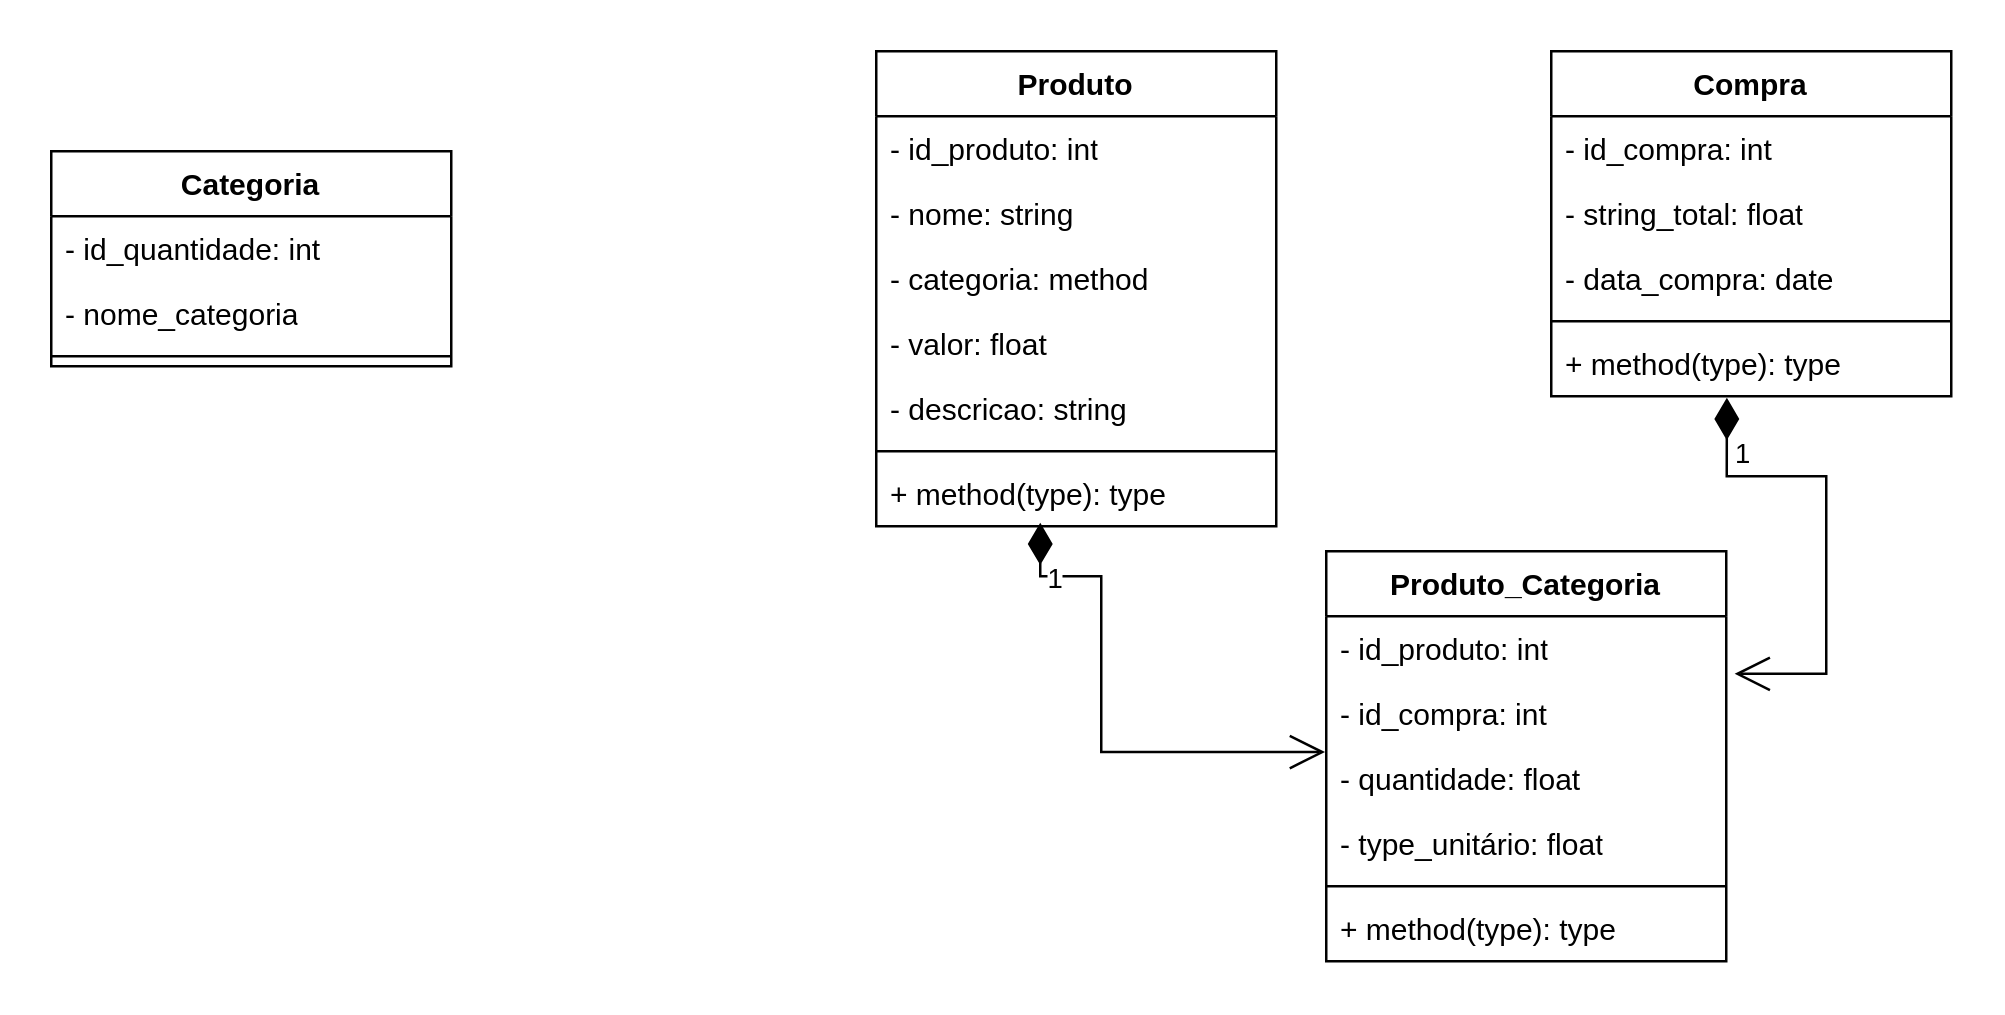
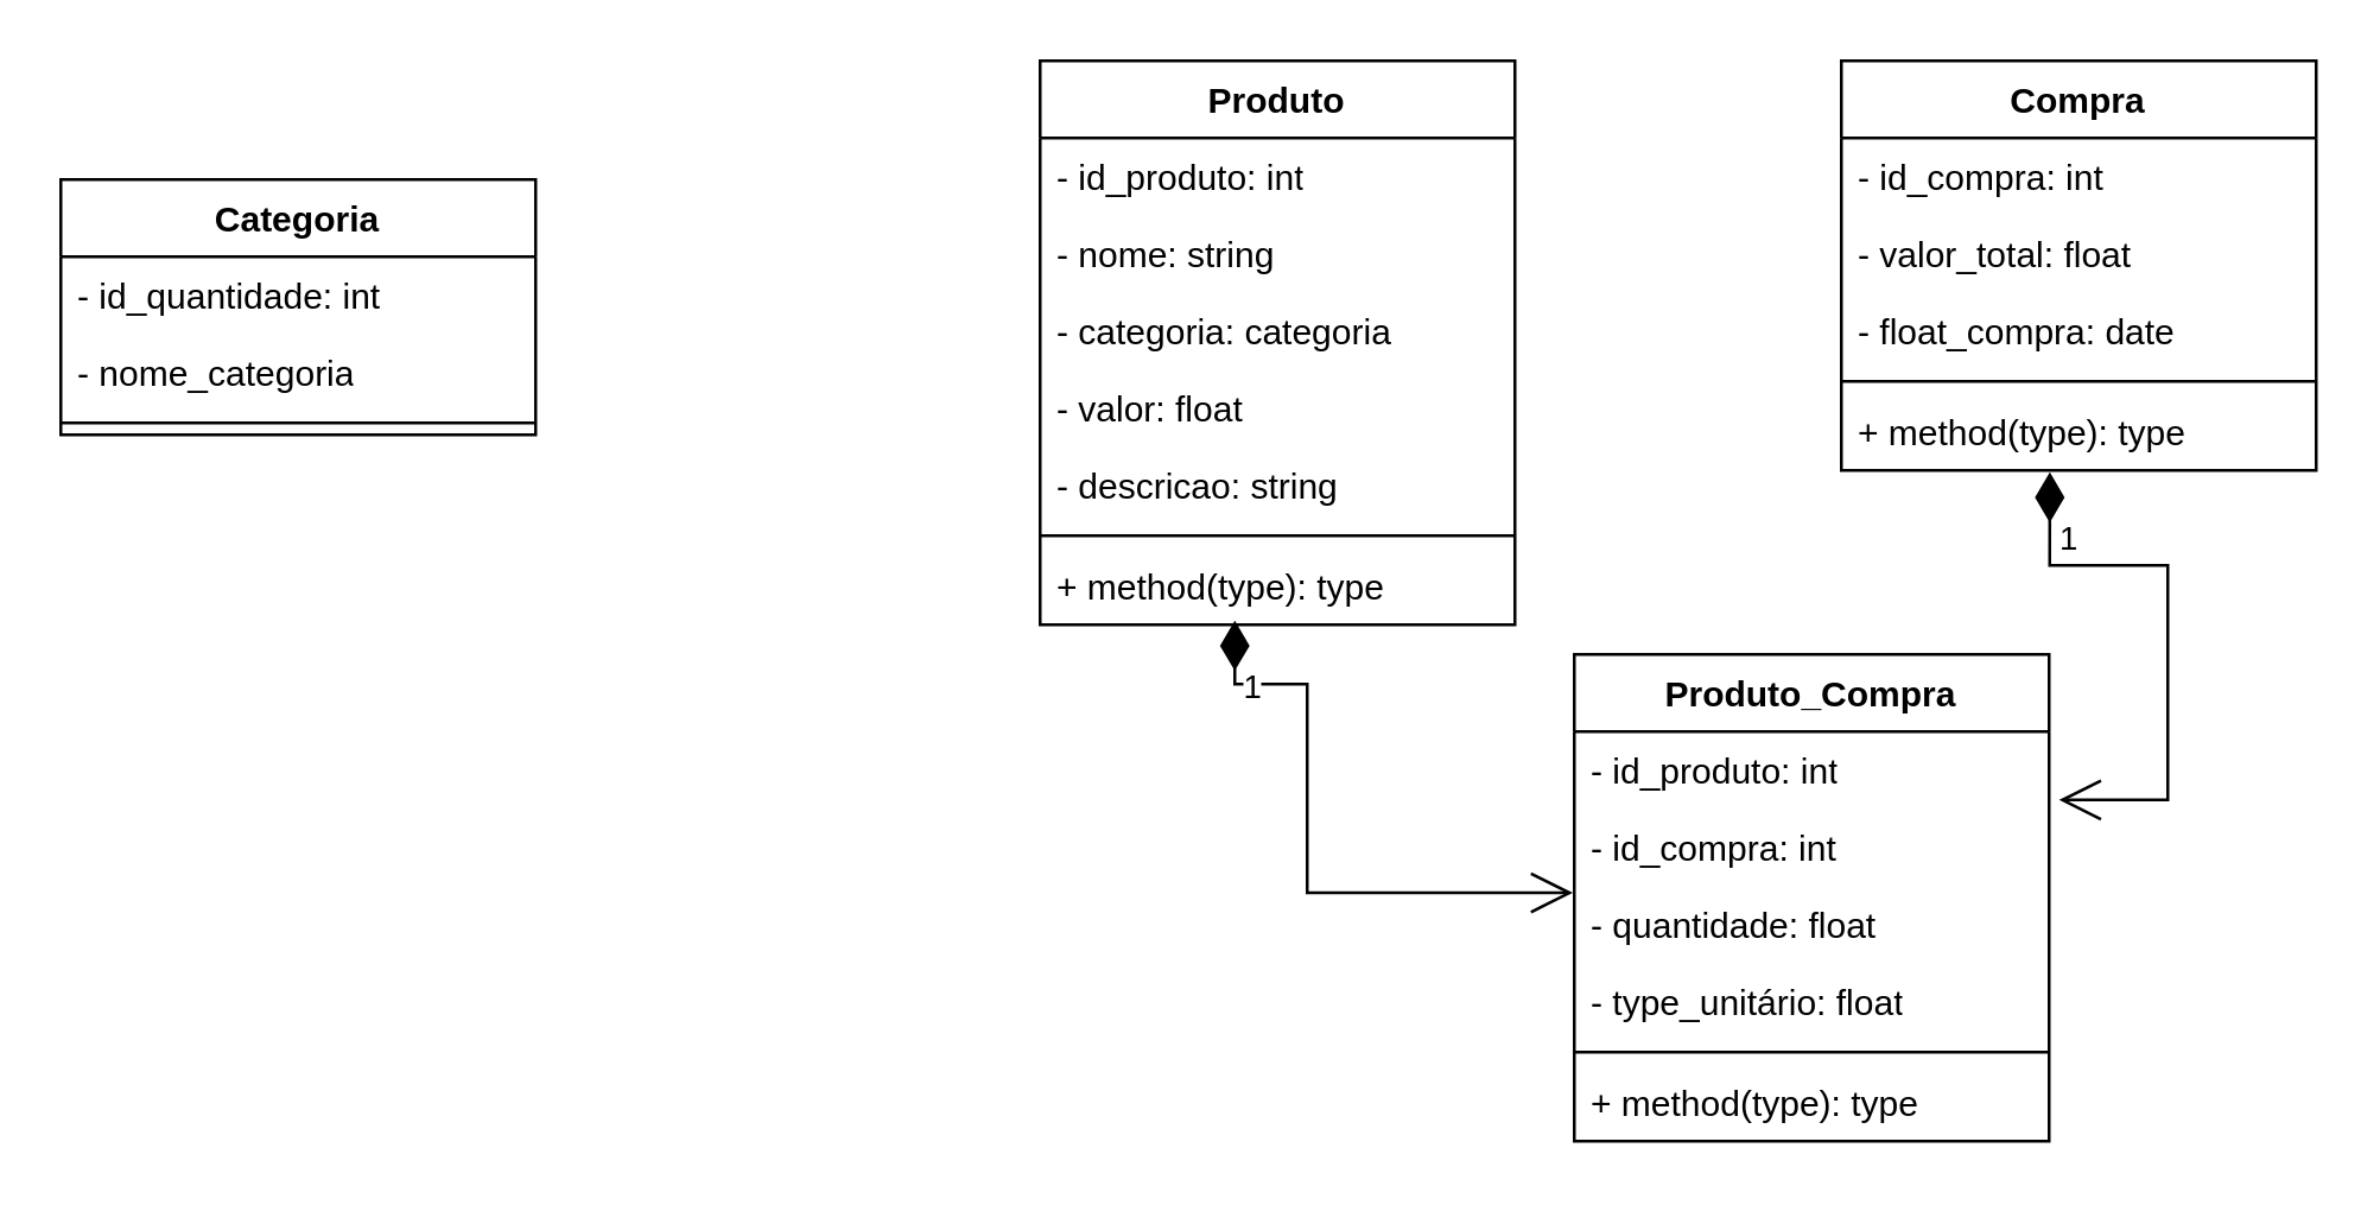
  <mxCell id="0" />
  <mxCell id="1" parent="0" />
  <mxCell id="2" value="Produto" style="swimlane;fontStyle=1;align=center;verticalAlign=top;childLayout=stackLayout;horizontal=1;startSize=26;horizontalStack=0;resizeParent=1;resizeParentMax=0;resizeLast=0;collapsible=1;marginBottom=0;whiteSpace=wrap;html=1;" vertex="1" parent="1"><mxGeometry x="350" y="20" width="160" height="190" as="geometry"><mxRectangle x="330" y="100" width="80" height="30" as="alternateBounds" /></mxGeometry></mxCell>
  <mxCell id="3" value="- id_produto: int" style="text;strokeColor=none;fillColor=none;align=left;verticalAlign=top;spacingLeft=4;spacingRight=4;overflow=hidden;rotatable=0;points=[[0,0.5],[1,0.5]];portConstraint=eastwest;whiteSpace=wrap;html=1;" vertex="1" parent="2"><mxGeometry y="26" width="160" height="26" as="geometry" /></mxCell>
  <mxCell id="4" value="- nome: string" style="text;strokeColor=none;fillColor=none;align=left;verticalAlign=top;spacingLeft=4;spacingRight=4;overflow=hidden;rotatable=0;points=[[0,0.5],[1,0.5]];portConstraint=eastwest;whiteSpace=wrap;html=1;" vertex="1" parent="2"><mxGeometry y="52" width="160" height="26" as="geometry" /></mxCell>
- <mxCell id="5" value="- categoria: method" style="text;strokeColor=none;fillColor=none;align=left;verticalAlign=top;spacingLeft=4;spacingRight=4;overflow=hidden;rotatable=0;points=[[0,0.5],[1,0.5]];portConstraint=eastwest;whiteSpace=wrap;html=1;" vertex="1" parent="2"><mxGeometry y="78" width="160" height="26" as="geometry" /></mxCell>
+ <mxCell id="5" value="- categoria: categoria" style="text;strokeColor=none;fillColor=none;align=left;verticalAlign=top;spacingLeft=4;spacingRight=4;overflow=hidden;rotatable=0;points=[[0,0.5],[1,0.5]];portConstraint=eastwest;whiteSpace=wrap;html=1;" vertex="1" parent="2"><mxGeometry y="78" width="160" height="26" as="geometry" /></mxCell>
  <mxCell id="6" value="- valor: float" style="text;strokeColor=none;fillColor=none;align=left;verticalAlign=top;spacingLeft=4;spacingRight=4;overflow=hidden;rotatable=0;points=[[0,0.5],[1,0.5]];portConstraint=eastwest;whiteSpace=wrap;html=1;" vertex="1" parent="2"><mxGeometry y="104" width="160" height="26" as="geometry" /></mxCell>
  <mxCell id="7" value="- descricao: string" style="text;strokeColor=none;fillColor=none;align=left;verticalAlign=top;spacingLeft=4;spacingRight=4;overflow=hidden;rotatable=0;points=[[0,0.5],[1,0.5]];portConstraint=eastwest;whiteSpace=wrap;html=1;" vertex="1" parent="2"><mxGeometry y="130" width="160" height="26" as="geometry" /></mxCell>
  <mxCell id="8" value="" style="line;strokeWidth=1;fillColor=none;align=left;verticalAlign=middle;spacingTop=-1;spacingLeft=3;spacingRight=3;rotatable=0;labelPosition=right;points=[];portConstraint=eastwest;strokeColor=inherit;" vertex="1" parent="2"><mxGeometry y="156" width="160" height="8" as="geometry" /></mxCell>
  <mxCell id="9" value="+ method(type): type" style="text;strokeColor=none;fillColor=none;align=left;verticalAlign=top;spacingLeft=4;spacingRight=4;overflow=hidden;rotatable=0;points=[[0,0.5],[1,0.5]];portConstraint=eastwest;whiteSpace=wrap;html=1;" vertex="1" parent="2"><mxGeometry y="164" width="160" height="26" as="geometry" /></mxCell>
  <mxCell id="10" value="Compra" style="swimlane;fontStyle=1;align=center;verticalAlign=top;childLayout=stackLayout;horizontal=1;startSize=26;horizontalStack=0;resizeParent=1;resizeParentMax=0;resizeLast=0;collapsible=1;marginBottom=0;whiteSpace=wrap;html=1;" vertex="1" parent="1"><mxGeometry x="620" y="20" width="160" height="138" as="geometry" /></mxCell>
  <mxCell id="11" value="- id_compra: int" style="text;strokeColor=none;fillColor=none;align=left;verticalAlign=top;spacingLeft=4;spacingRight=4;overflow=hidden;rotatable=0;points=[[0,0.5],[1,0.5]];portConstraint=eastwest;whiteSpace=wrap;html=1;" vertex="1" parent="10"><mxGeometry y="26" width="160" height="26" as="geometry" /></mxCell>
- <mxCell id="12" value="- string_total: float" style="text;strokeColor=none;fillColor=none;align=left;verticalAlign=top;spacingLeft=4;spacingRight=4;overflow=hidden;rotatable=0;points=[[0,0.5],[1,0.5]];portConstraint=eastwest;whiteSpace=wrap;html=1;" vertex="1" parent="10"><mxGeometry y="52" width="160" height="26" as="geometry" /></mxCell>
- <mxCell id="13" value="- data_compra: date" style="text;strokeColor=none;fillColor=none;align=left;verticalAlign=top;spacingLeft=4;spacingRight=4;overflow=hidden;rotatable=0;points=[[0,0.5],[1,0.5]];portConstraint=eastwest;whiteSpace=wrap;html=1;" vertex="1" parent="10"><mxGeometry y="78" width="160" height="26" as="geometry" /></mxCell>
+ <mxCell id="12" value="- valor_total: float" style="text;strokeColor=none;fillColor=none;align=left;verticalAlign=top;spacingLeft=4;spacingRight=4;overflow=hidden;rotatable=0;points=[[0,0.5],[1,0.5]];portConstraint=eastwest;whiteSpace=wrap;html=1;" vertex="1" parent="10"><mxGeometry y="52" width="160" height="26" as="geometry" /></mxCell>
+ <mxCell id="13" value="- float_compra: date" style="text;strokeColor=none;fillColor=none;align=left;verticalAlign=top;spacingLeft=4;spacingRight=4;overflow=hidden;rotatable=0;points=[[0,0.5],[1,0.5]];portConstraint=eastwest;whiteSpace=wrap;html=1;" vertex="1" parent="10"><mxGeometry y="78" width="160" height="26" as="geometry" /></mxCell>
  <mxCell id="14" value="" style="line;strokeWidth=1;fillColor=none;align=left;verticalAlign=middle;spacingTop=-1;spacingLeft=3;spacingRight=3;rotatable=0;labelPosition=right;points=[];portConstraint=eastwest;strokeColor=inherit;" vertex="1" parent="10"><mxGeometry y="104" width="160" height="8" as="geometry" /></mxCell>
  <mxCell id="15" value="+ method(type): type" style="text;strokeColor=none;fillColor=none;align=left;verticalAlign=top;spacingLeft=4;spacingRight=4;overflow=hidden;rotatable=0;points=[[0,0.5],[1,0.5]];portConstraint=eastwest;whiteSpace=wrap;html=1;" vertex="1" parent="10"><mxGeometry y="112" width="160" height="26" as="geometry" /></mxCell>
- <mxCell id="16" value="Produto_Categoria" style="swimlane;fontStyle=1;align=center;verticalAlign=top;childLayout=stackLayout;horizontal=1;startSize=26;horizontalStack=0;resizeParent=1;resizeParentMax=0;resizeLast=0;collapsible=1;marginBottom=0;whiteSpace=wrap;html=1;" vertex="1" parent="1"><mxGeometry x="530" y="220" width="160" height="164" as="geometry" /></mxCell>
+ <mxCell id="16" value="Produto_Compra" style="swimlane;fontStyle=1;align=center;verticalAlign=top;childLayout=stackLayout;horizontal=1;startSize=26;horizontalStack=0;resizeParent=1;resizeParentMax=0;resizeLast=0;collapsible=1;marginBottom=0;whiteSpace=wrap;html=1;" vertex="1" parent="1"><mxGeometry x="530" y="220" width="160" height="164" as="geometry" /></mxCell>
  <mxCell id="17" value="- id_produto: int" style="text;strokeColor=none;fillColor=none;align=left;verticalAlign=top;spacingLeft=4;spacingRight=4;overflow=hidden;rotatable=0;points=[[0,0.5],[1,0.5]];portConstraint=eastwest;whiteSpace=wrap;html=1;" vertex="1" parent="16"><mxGeometry y="26" width="160" height="26" as="geometry" /></mxCell>
  <mxCell id="18" value="- id_compra: int" style="text;strokeColor=none;fillColor=none;align=left;verticalAlign=top;spacingLeft=4;spacingRight=4;overflow=hidden;rotatable=0;points=[[0,0.5],[1,0.5]];portConstraint=eastwest;whiteSpace=wrap;html=1;" vertex="1" parent="16"><mxGeometry y="52" width="160" height="26" as="geometry" /></mxCell>
  <mxCell id="19" value="- quantidade: float" style="text;strokeColor=none;fillColor=none;align=left;verticalAlign=top;spacingLeft=4;spacingRight=4;overflow=hidden;rotatable=0;points=[[0,0.5],[1,0.5]];portConstraint=eastwest;whiteSpace=wrap;html=1;" vertex="1" parent="16"><mxGeometry y="78" width="160" height="26" as="geometry" /></mxCell>
  <mxCell id="20" value="- type_unitário: float" style="text;strokeColor=none;fillColor=none;align=left;verticalAlign=top;spacingLeft=4;spacingRight=4;overflow=hidden;rotatable=0;points=[[0,0.5],[1,0.5]];portConstraint=eastwest;whiteSpace=wrap;html=1;" vertex="1" parent="16"><mxGeometry y="104" width="160" height="26" as="geometry" /></mxCell>
  <mxCell id="21" value="" style="line;strokeWidth=1;fillColor=none;align=left;verticalAlign=middle;spacingTop=-1;spacingLeft=3;spacingRight=3;rotatable=0;labelPosition=right;points=[];portConstraint=eastwest;strokeColor=inherit;" vertex="1" parent="16"><mxGeometry y="130" width="160" height="8" as="geometry" /></mxCell>
  <mxCell id="22" value="+ method(type): type" style="text;strokeColor=none;fillColor=none;align=left;verticalAlign=top;spacingLeft=4;spacingRight=4;overflow=hidden;rotatable=0;points=[[0,0.5],[1,0.5]];portConstraint=eastwest;whiteSpace=wrap;html=1;" vertex="1" parent="16"><mxGeometry y="138" width="160" height="26" as="geometry" /></mxCell>
  <mxCell id="23" value="Categoria" style="swimlane;fontStyle=1;align=center;verticalAlign=top;childLayout=stackLayout;horizontal=1;startSize=26;horizontalStack=0;resizeParent=1;resizeParentMax=0;resizeLast=0;collapsible=1;marginBottom=0;whiteSpace=wrap;html=1;" vertex="1" parent="1"><mxGeometry x="20" y="60" width="160" height="86" as="geometry" /></mxCell>
  <mxCell id="24" value="- id_quantidade: int" style="text;strokeColor=none;fillColor=none;align=left;verticalAlign=top;spacingLeft=4;spacingRight=4;overflow=hidden;rotatable=0;points=[[0,0.5],[1,0.5]];portConstraint=eastwest;whiteSpace=wrap;html=1;" vertex="1" parent="23"><mxGeometry y="26" width="160" height="26" as="geometry" /></mxCell>
  <mxCell id="25" value="- nome_categoria" style="text;strokeColor=none;fillColor=none;align=left;verticalAlign=top;spacingLeft=4;spacingRight=4;overflow=hidden;rotatable=0;points=[[0,0.5],[1,0.5]];portConstraint=eastwest;whiteSpace=wrap;html=1;" vertex="1" parent="23"><mxGeometry y="52" width="160" height="26" as="geometry" /></mxCell>
  <mxCell id="26" value="" style="line;strokeWidth=1;fillColor=none;align=left;verticalAlign=middle;spacingTop=-1;spacingLeft=3;spacingRight=3;rotatable=0;labelPosition=right;points=[];portConstraint=eastwest;strokeColor=inherit;" vertex="1" parent="23"><mxGeometry y="78" width="160" height="8" as="geometry" /></mxCell>
  <mxCell id="27" value="1" style="endArrow=open;html=1;endSize=12;startArrow=diamondThin;startSize=14;startFill=1;edgeStyle=orthogonalEdgeStyle;align=left;verticalAlign=bottom;rounded=0;entryX=-0.003;entryY=0.089;entryDx=0;entryDy=0;entryPerimeter=0;exitX=0.41;exitY=0.945;exitDx=0;exitDy=0;exitPerimeter=0;" edge="1" parent="1" source="9" target="19"><mxGeometry x="-0.777" y="-10" relative="1" as="geometry"><mxPoint x="416" y="210" as="sourcePoint" /><mxPoint x="530" y="300" as="targetPoint" /><Array as="points"><mxPoint x="416" y="230" /><mxPoint x="440" y="230" /><mxPoint x="440" y="300" /></Array><mxPoint as="offset" /></mxGeometry></mxCell>
  <mxCell id="28" value="1" style="endArrow=open;html=1;endSize=12;startArrow=diamondThin;startSize=14;startFill=1;edgeStyle=orthogonalEdgeStyle;align=left;verticalAlign=bottom;rounded=0;exitX=0.439;exitY=1.023;exitDx=0;exitDy=0;exitPerimeter=0;entryX=1.021;entryY=0.885;entryDx=0;entryDy=0;entryPerimeter=0;" edge="1" parent="1" source="15" target="17"><mxGeometry x="-0.645" relative="1" as="geometry"><mxPoint x="570" y="200" as="sourcePoint" /><mxPoint x="730" y="200" as="targetPoint" /><Array as="points"><mxPoint x="690" y="190" /><mxPoint x="730" y="190" /><mxPoint x="730" y="269" /></Array><mxPoint as="offset" /></mxGeometry></mxCell>
